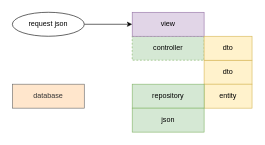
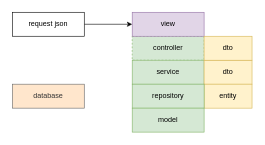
  <mxCell id="0" />
  <mxCell id="1" parent="0" />
  <mxCell id="2" style="edgeStyle=orthogonalEdgeStyle;rounded=0;orthogonalLoop=1;jettySize=auto;html=1;entryX=0;entryY=0.5;entryDx=0;entryDy=0;" parent="1" source="3" target="5" edge="1"><mxGeometry relative="1" as="geometry" /></mxCell>
- <mxCell id="3" value="request json" style="ellipse;whiteSpace=wrap;html=1;" parent="1" vertex="1"><mxGeometry x="20" y="20" width="120" height="40" as="geometry" /></mxCell>
+ <mxCell id="3" value="request json" style="rounded=0;whiteSpace=wrap;html=1;" parent="1" vertex="1"><mxGeometry x="20" y="20" width="120" height="40" as="geometry" /></mxCell>
  <mxCell id="4" value="controller" style="rounded=0;whiteSpace=wrap;html=1;fillColor=#d5e8d4;strokeColor=#82b366;dashed=1;" parent="1" vertex="1"><mxGeometry x="220" y="60" width="120" height="40" as="geometry" /></mxCell>
  <mxCell id="5" value="view" style="rounded=0;whiteSpace=wrap;html=1;fillColor=#e1d5e7;strokeColor=#9673a6;" parent="1" vertex="1"><mxGeometry x="220" y="20" width="120" height="40" as="geometry" /></mxCell>
+ <mxCell id="6" value="service" style="rounded=0;whiteSpace=wrap;html=1;fillColor=#d5e8d4;strokeColor=#82b366;" parent="1" vertex="1"><mxGeometry x="220" y="100" width="120" height="40" as="geometry" /></mxCell>
  <mxCell id="7" value="dto" style="rounded=0;whiteSpace=wrap;html=1;fillColor=#fff2cc;strokeColor=#d6b656;" parent="1" vertex="1"><mxGeometry x="340" y="100" width="80" height="40" as="geometry" /></mxCell>
  <mxCell id="8" value="entity" style="rounded=0;whiteSpace=wrap;html=1;fillColor=#fff2cc;strokeColor=#d6b656;" parent="1" vertex="1"><mxGeometry x="340" y="140" width="80" height="40" as="geometry" /></mxCell>
  <mxCell id="9" value="repository" style="rounded=0;whiteSpace=wrap;html=1;fillColor=#d5e8d4;strokeColor=#82b366;" parent="1" vertex="1"><mxGeometry x="220" y="140" width="120" height="40" as="geometry" /></mxCell>
  <mxCell id="10" value="dto" style="rounded=0;whiteSpace=wrap;html=1;fillColor=#fff2cc;strokeColor=#d6b656;" parent="1" vertex="1"><mxGeometry x="340" y="60" width="80" height="40" as="geometry" /></mxCell>
- <mxCell id="11" value="json" style="rounded=0;whiteSpace=wrap;html=1;fillColor=#d5e8d4;strokeColor=#82b366;" parent="1" vertex="1"><mxGeometry x="220" y="180" width="120" height="40" as="geometry" /></mxCell>
+ <mxCell id="11" value="model" style="rounded=0;whiteSpace=wrap;html=1;fillColor=#d5e8d4;strokeColor=#82b366;" parent="1" vertex="1"><mxGeometry x="220" y="180" width="120" height="40" as="geometry" /></mxCell>
  <mxCell id="12" value="database" style="rounded=0;whiteSpace=wrap;html=1;fillColor=#ffe6cc;strokeColor=#666666;fontColor=#333333;" parent="1" vertex="1"><mxGeometry x="20" y="140" width="120" height="40" as="geometry" /></mxCell>
